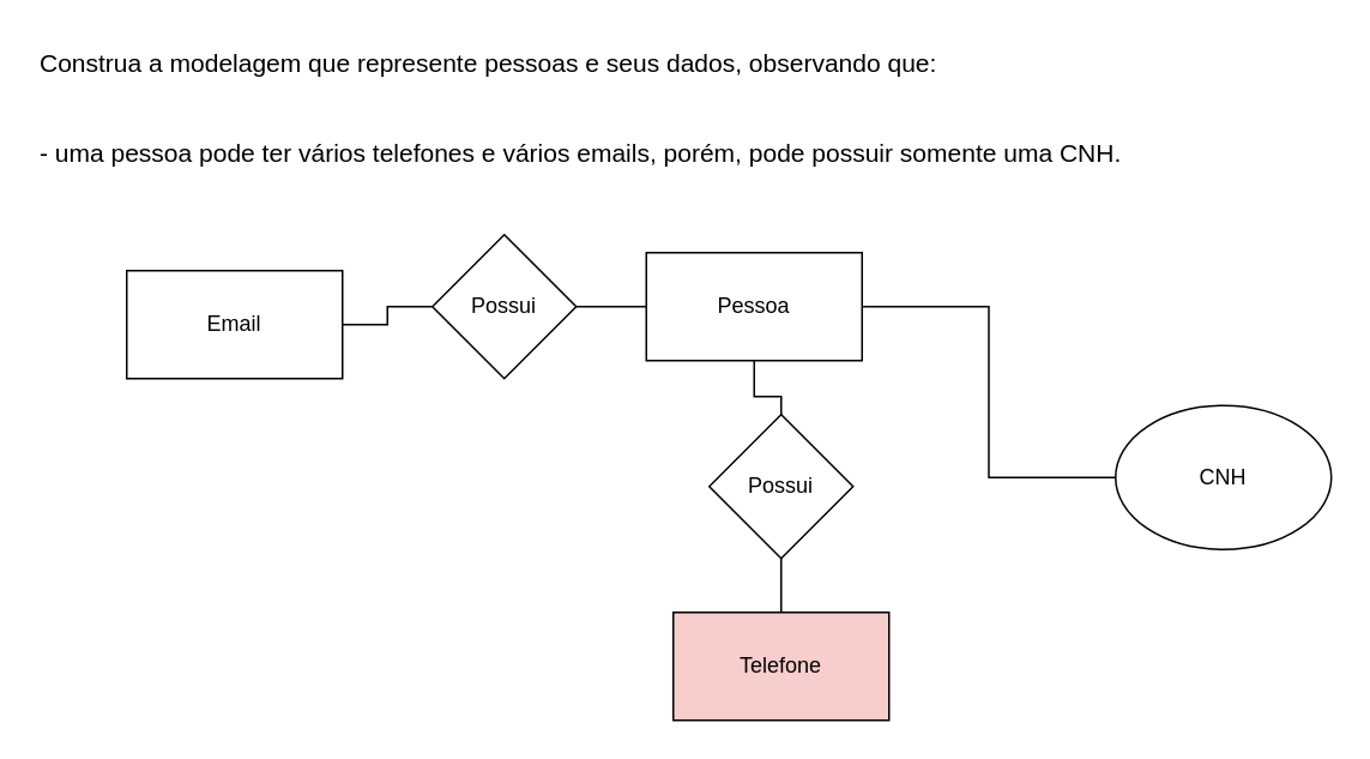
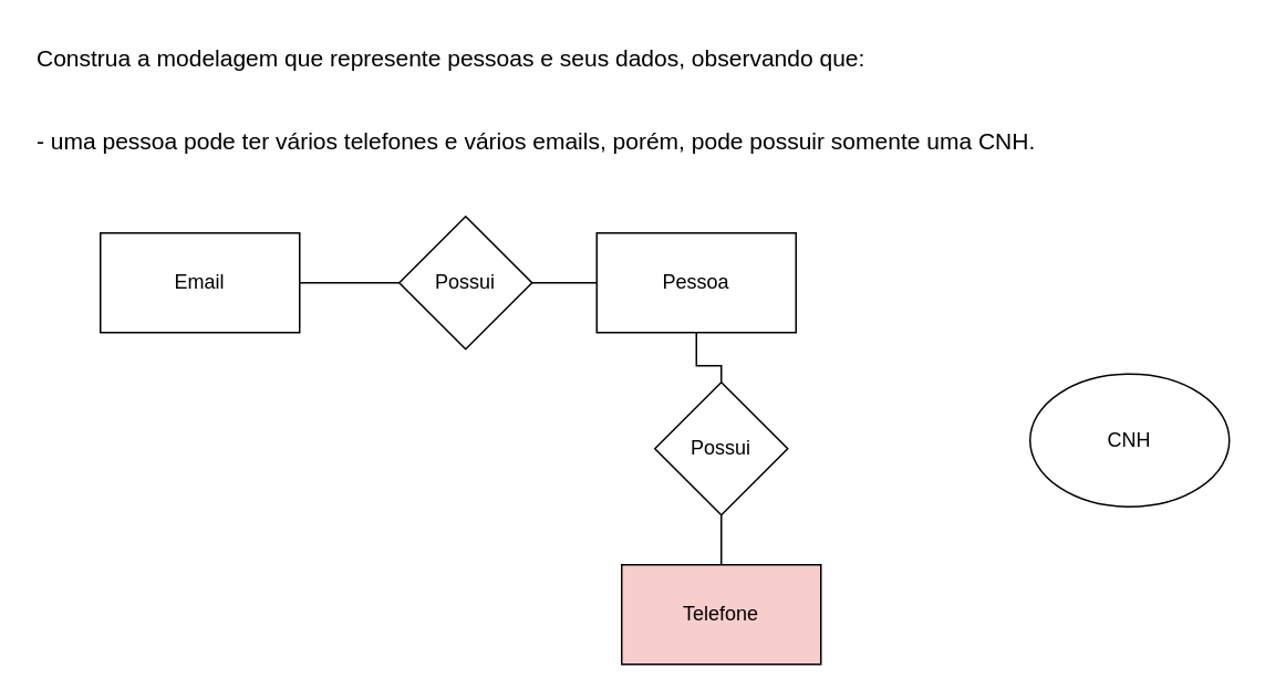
  <mxCell id="0" />
  <mxCell id="1" parent="0" />
  <mxCell id="2" value="Construa a modelagem que represente pessoas e seus dados, observando que:&#10;&#10;&#10;- uma pessoa pode ter vários telefones e vários emails, porém, pode possuir somente uma CNH." style="text;whiteSpace=wrap;fontSize=14;" vertex="1" parent="1"><mxGeometry width="640" height="90" as="geometry" x="20" y="20" /></mxCell>
  <mxCell id="3" style="edgeStyle=orthogonalEdgeStyle;rounded=0;orthogonalLoop=1;jettySize=auto;html=1;entryX=0;entryY=0.5;entryDx=0;entryDy=0;endArrow=none;endFill=0;" edge="1" parent="1" source="4" target="12"><mxGeometry relative="1" as="geometry" /></mxCell>
- <mxCell id="4" value="Email" style="rounded=0;whiteSpace=wrap;html=1;" vertex="1" parent="1"><mxGeometry x="70" y="150" width="120" height="60" as="geometry" /></mxCell>
+ <mxCell id="4" value="Email" style="rounded=0;whiteSpace=wrap;html=1;" vertex="1" parent="1"><mxGeometry x="60" y="140" width="120" height="60" as="geometry" /></mxCell>
  <mxCell id="5" style="edgeStyle=orthogonalEdgeStyle;rounded=0;orthogonalLoop=1;jettySize=auto;html=1;entryX=0.5;entryY=0;entryDx=0;entryDy=0;endArrow=none;endFill=0;" edge="1" parent="1" source="7" target="10"><mxGeometry relative="1" as="geometry" /></mxCell>
- <mxCell id="6" style="edgeStyle=orthogonalEdgeStyle;rounded=0;orthogonalLoop=1;jettySize=auto;html=1;entryX=0;entryY=0.5;entryDx=0;entryDy=0;endArrow=none;endFill=0;" edge="1" parent="1" source="7" target="13"><mxGeometry relative="1" as="geometry" /></mxCell>
  <mxCell id="7" value="Pessoa" style="rounded=0;whiteSpace=wrap;html=1;" vertex="1" parent="1"><mxGeometry x="359" y="140" width="120" height="60" as="geometry" /></mxCell>
  <mxCell id="8" style="edgeStyle=orthogonalEdgeStyle;rounded=0;orthogonalLoop=1;jettySize=auto;html=1;entryX=0.5;entryY=1;entryDx=0;entryDy=0;endArrow=none;endFill=0;" edge="1" parent="1" source="9" target="10"><mxGeometry relative="1" as="geometry" /></mxCell>
  <mxCell id="9" value="Telefone" style="rounded=0;whiteSpace=wrap;html=1;fillColor=#f8cecc;" vertex="1" parent="1"><mxGeometry x="374" y="340" width="120" height="60" as="geometry" /></mxCell>
  <mxCell id="10" value="Possui" style="rhombus;whiteSpace=wrap;html=1;" vertex="1" parent="1"><mxGeometry x="394" y="230" width="80" height="80" as="geometry" /></mxCell>
  <mxCell id="11" style="edgeStyle=orthogonalEdgeStyle;rounded=0;orthogonalLoop=1;jettySize=auto;html=1;entryX=0;entryY=0.5;entryDx=0;entryDy=0;endArrow=none;endFill=0;" edge="1" parent="1" source="12" target="7"><mxGeometry relative="1" as="geometry" /></mxCell>
  <mxCell id="12" value="Possui" style="rhombus;whiteSpace=wrap;html=1;" vertex="1" parent="1"><mxGeometry x="240" y="130" width="80" height="80" as="geometry" /></mxCell>
  <mxCell id="13" value="CNH" style="ellipse;whiteSpace=wrap;html=1;" vertex="1" parent="1"><mxGeometry x="620" y="225" width="120" height="80" as="geometry" /></mxCell>
